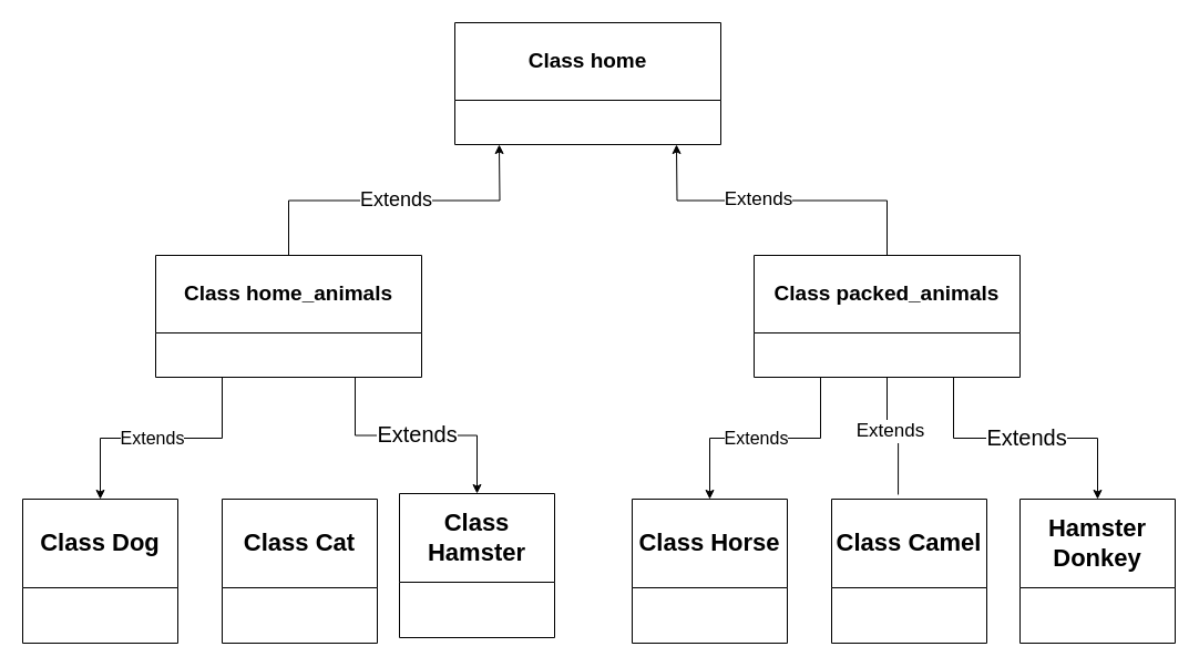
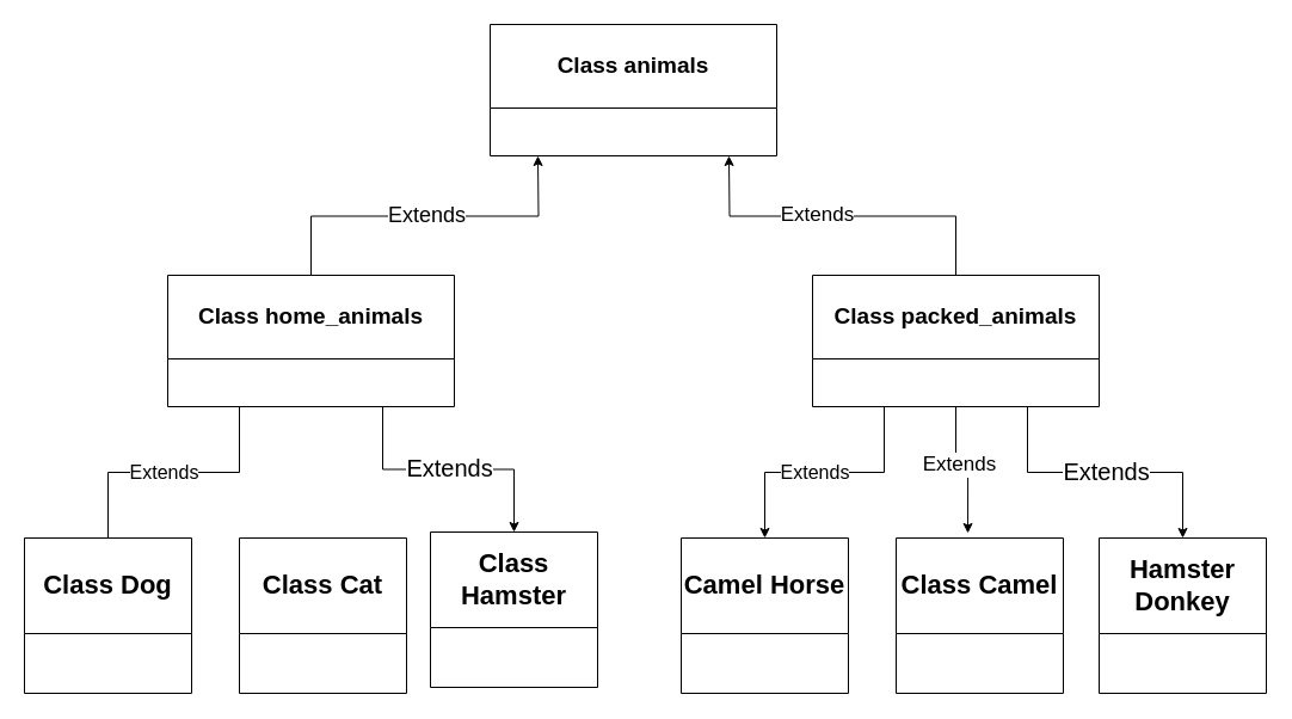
  <mxCell id="0" />
  <mxCell id="1" parent="0" />
  <mxCell id="2" value="&lt;span style=&quot;font-size: 22px;&quot;&gt;Class Dog&lt;/span&gt;" style="swimlane;whiteSpace=wrap;html=1;startSize=80;" vertex="1" parent="1"><mxGeometry x="20" y="450" width="140" height="130" as="geometry" /></mxCell>
  <mxCell id="3" value="&lt;span style=&quot;font-size: 22px;&quot;&gt;Class Cat&lt;/span&gt;" style="swimlane;whiteSpace=wrap;html=1;startSize=80;" vertex="1" parent="1"><mxGeometry x="200" y="450" width="140" height="130" as="geometry" /></mxCell>
  <mxCell id="4" value="&lt;span style=&quot;font-size: 22px;&quot;&gt;Class Hamster&lt;/span&gt;" style="swimlane;whiteSpace=wrap;html=1;startSize=80;" vertex="1" parent="1"><mxGeometry x="360" y="445" width="140" height="130" as="geometry" /></mxCell>
- <mxCell id="5" style="edgeStyle=orthogonalEdgeStyle;rounded=0;orthogonalLoop=1;jettySize=auto;html=1;exitX=0.25;exitY=1;exitDx=0;exitDy=0;entryX=0.5;entryY=0;entryDx=0;entryDy=0;" edge="1" parent="1" source="11" target="2"><mxGeometry relative="1" as="geometry" /></mxCell>
+ <mxCell id="5" style="edgeStyle=orthogonalEdgeStyle;rounded=0;orthogonalLoop=1;jettySize=auto;html=1;exitX=0.25;exitY=1;exitDx=0;exitDy=0;entryX=0.5;entryY=0;entryDx=0;entryDy=0;endArrow=none;" edge="1" parent="1" source="11" target="2"><mxGeometry relative="1" as="geometry" /></mxCell>
  <mxCell id="6" value="&lt;font style=&quot;font-size: 16px;&quot;&gt;Extends&lt;/font&gt;" style="edgeLabel;html=1;align=center;verticalAlign=middle;resizable=0;points=[];" vertex="1" connectable="0" parent="5"><mxGeometry x="0.082" y="-1" relative="1" as="geometry"><mxPoint as="offset" /></mxGeometry></mxCell>
  <mxCell id="7" style="edgeStyle=orthogonalEdgeStyle;rounded=0;orthogonalLoop=1;jettySize=auto;html=1;exitX=0.75;exitY=1;exitDx=0;exitDy=0;entryX=0.5;entryY=0;entryDx=0;entryDy=0;" edge="1" parent="1" source="11" target="4"><mxGeometry relative="1" as="geometry" /></mxCell>
  <mxCell id="8" value="&lt;font style=&quot;font-size: 20px;&quot;&gt;Extends&lt;/font&gt;" style="edgeLabel;html=1;align=center;verticalAlign=middle;resizable=0;points=[];" vertex="1" connectable="0" parent="7"><mxGeometry y="2" relative="1" as="geometry"><mxPoint as="offset" /></mxGeometry></mxCell>
  <mxCell id="9" style="edgeStyle=orthogonalEdgeStyle;rounded=0;orthogonalLoop=1;jettySize=auto;html=1;exitX=0.5;exitY=0;exitDx=0;exitDy=0;" edge="1" parent="1" source="11"><mxGeometry relative="1" as="geometry"><mxPoint x="450" y="130" as="targetPoint" /></mxGeometry></mxCell>
  <mxCell id="10" value="&lt;font style=&quot;font-size: 18px;&quot;&gt;Extends&lt;/font&gt;" style="edgeLabel;html=1;align=center;verticalAlign=middle;resizable=0;points=[];" vertex="1" connectable="0" parent="9"><mxGeometry x="-0.005" y="2" relative="1" as="geometry"><mxPoint x="1" y="1" as="offset" /></mxGeometry></mxCell>
  <mxCell id="11" value="&lt;font style=&quot;font-size: 19px;&quot;&gt;Class home_animals&lt;/font&gt;" style="swimlane;whiteSpace=wrap;html=1;startSize=70;" vertex="1" parent="1"><mxGeometry x="140" y="230" width="240" height="110" as="geometry"><mxRectangle x="130" y="210" width="230" height="70" as="alternateBounds" /></mxGeometry></mxCell>
- <mxCell id="12" value="&lt;span style=&quot;font-size: 22px;&quot;&gt;Class Horse&lt;/span&gt;" style="swimlane;whiteSpace=wrap;html=1;startSize=80;" vertex="1" parent="1"><mxGeometry x="570" y="450" width="140" height="130" as="geometry" /></mxCell>
+ <mxCell id="12" value="&lt;span style=&quot;font-size: 22px;&quot;&gt;Camel Horse&lt;/span&gt;" style="swimlane;whiteSpace=wrap;html=1;startSize=80;" vertex="1" parent="1"><mxGeometry x="570" y="450" width="140" height="130" as="geometry" /></mxCell>
  <mxCell id="13" value="&lt;span style=&quot;font-size: 22px;&quot;&gt;Class Camel&lt;/span&gt;" style="swimlane;whiteSpace=wrap;html=1;startSize=80;" vertex="1" parent="1"><mxGeometry x="750" y="450" width="140" height="130" as="geometry" /></mxCell>
  <mxCell id="14" value="&lt;span style=&quot;font-size: 22px;&quot;&gt;Hamster Donkey&lt;/span&gt;" style="swimlane;whiteSpace=wrap;html=1;startSize=80;" vertex="1" parent="1"><mxGeometry x="920" y="450" width="140" height="130" as="geometry" /></mxCell>
  <mxCell id="15" style="edgeStyle=orthogonalEdgeStyle;rounded=0;orthogonalLoop=1;jettySize=auto;html=1;exitX=0.25;exitY=1;exitDx=0;exitDy=0;entryX=0.5;entryY=0;entryDx=0;entryDy=0;" edge="1" parent="1" source="21" target="12"><mxGeometry relative="1" as="geometry" /></mxCell>
  <mxCell id="16" value="&lt;font style=&quot;font-size: 16px;&quot;&gt;Extends&lt;/font&gt;" style="edgeLabel;html=1;align=center;verticalAlign=middle;resizable=0;points=[];" vertex="1" connectable="0" parent="15"><mxGeometry x="0.082" y="-1" relative="1" as="geometry"><mxPoint as="offset" /></mxGeometry></mxCell>
  <mxCell id="17" style="edgeStyle=orthogonalEdgeStyle;rounded=0;orthogonalLoop=1;jettySize=auto;html=1;exitX=0.75;exitY=1;exitDx=0;exitDy=0;entryX=0.5;entryY=0;entryDx=0;entryDy=0;" edge="1" parent="1" source="21" target="14"><mxGeometry relative="1" as="geometry" /></mxCell>
  <mxCell id="18" value="&lt;font style=&quot;font-size: 20px;&quot;&gt;Extends&lt;/font&gt;" style="edgeLabel;html=1;align=center;verticalAlign=middle;resizable=0;points=[];" vertex="1" connectable="0" parent="17"><mxGeometry y="2" relative="1" as="geometry"><mxPoint as="offset" /></mxGeometry></mxCell>
  <mxCell id="19" style="edgeStyle=orthogonalEdgeStyle;rounded=0;orthogonalLoop=1;jettySize=auto;html=1;exitX=0.5;exitY=0;exitDx=0;exitDy=0;" edge="1" parent="1" source="21"><mxGeometry relative="1" as="geometry"><mxPoint x="610" y="130" as="targetPoint" /></mxGeometry></mxCell>
  <mxCell id="20" value="&lt;font style=&quot;font-size: 17px;&quot;&gt;Extends&lt;/font&gt;" style="edgeLabel;html=1;align=center;verticalAlign=middle;resizable=0;points=[];" vertex="1" connectable="0" parent="19"><mxGeometry x="0.145" y="-1" relative="1" as="geometry"><mxPoint as="offset" /></mxGeometry></mxCell>
  <mxCell id="21" value="&lt;font style=&quot;font-size: 19px;&quot;&gt;Class packed_animals&lt;/font&gt;" style="swimlane;whiteSpace=wrap;html=1;startSize=70;" vertex="1" parent="1"><mxGeometry x="680" y="230" width="240" height="110" as="geometry"><mxRectangle x="130" y="210" width="230" height="70" as="alternateBounds" /></mxGeometry></mxCell>
- <mxCell id="22" style="edgeStyle=orthogonalEdgeStyle;rounded=0;orthogonalLoop=1;jettySize=auto;html=1;exitX=0.5;exitY=1;exitDx=0;exitDy=0;entryX=0.429;entryY=-0.031;entryDx=0;entryDy=0;entryPerimeter=0;endArrow=none;" edge="1" parent="1" source="21" target="13"><mxGeometry relative="1" as="geometry" /></mxCell>
+ <mxCell id="22" style="edgeStyle=orthogonalEdgeStyle;rounded=0;orthogonalLoop=1;jettySize=auto;html=1;exitX=0.5;exitY=1;exitDx=0;exitDy=0;entryX=0.429;entryY=-0.031;entryDx=0;entryDy=0;entryPerimeter=0;" edge="1" parent="1" source="21" target="13"><mxGeometry relative="1" as="geometry" /></mxCell>
  <mxCell id="23" value="&lt;font style=&quot;font-size: 17px;&quot;&gt;Extends&lt;/font&gt;" style="edgeLabel;html=1;align=center;verticalAlign=middle;resizable=0;points=[];" vertex="1" connectable="0" parent="22"><mxGeometry x="-0.208" y="2" relative="1" as="geometry"><mxPoint y="2" as="offset" /></mxGeometry></mxCell>
- <mxCell id="24" value="&lt;font style=&quot;font-size: 19px;&quot;&gt;Class home&lt;/font&gt;" style="swimlane;whiteSpace=wrap;html=1;startSize=70;" vertex="1" parent="1"><mxGeometry x="410" width="240" height="110" as="geometry" y="20"><mxRectangle x="130" y="210" width="230" height="70" as="alternateBounds" /></mxGeometry></mxCell>
+ <mxCell id="24" value="&lt;font style=&quot;font-size: 19px;&quot;&gt;Class animals&lt;/font&gt;" style="swimlane;whiteSpace=wrap;html=1;startSize=70;" vertex="1" parent="1"><mxGeometry x="410" width="240" height="110" as="geometry" y="20"><mxRectangle x="130" y="210" width="230" height="70" as="alternateBounds" /></mxGeometry></mxCell>
